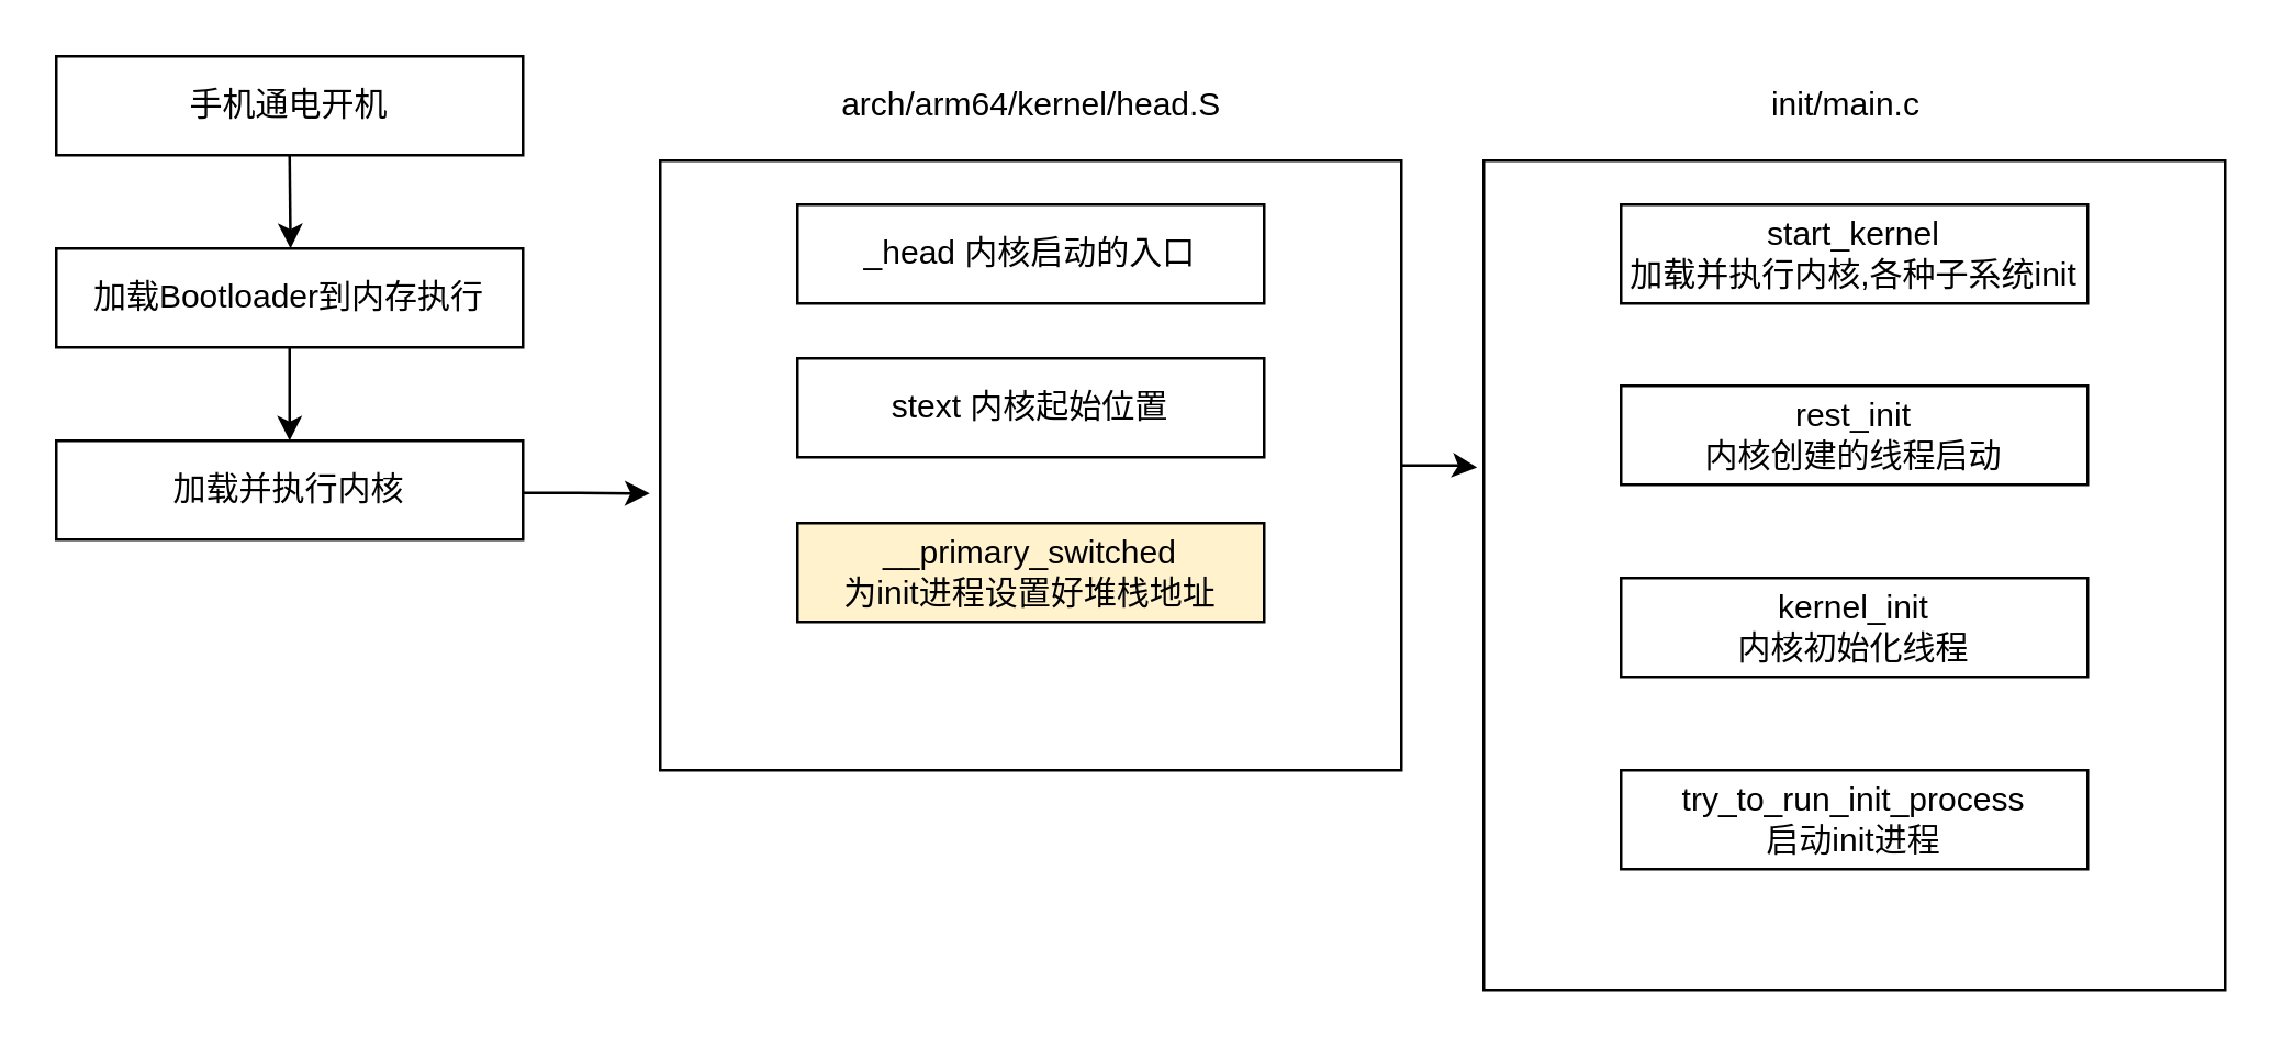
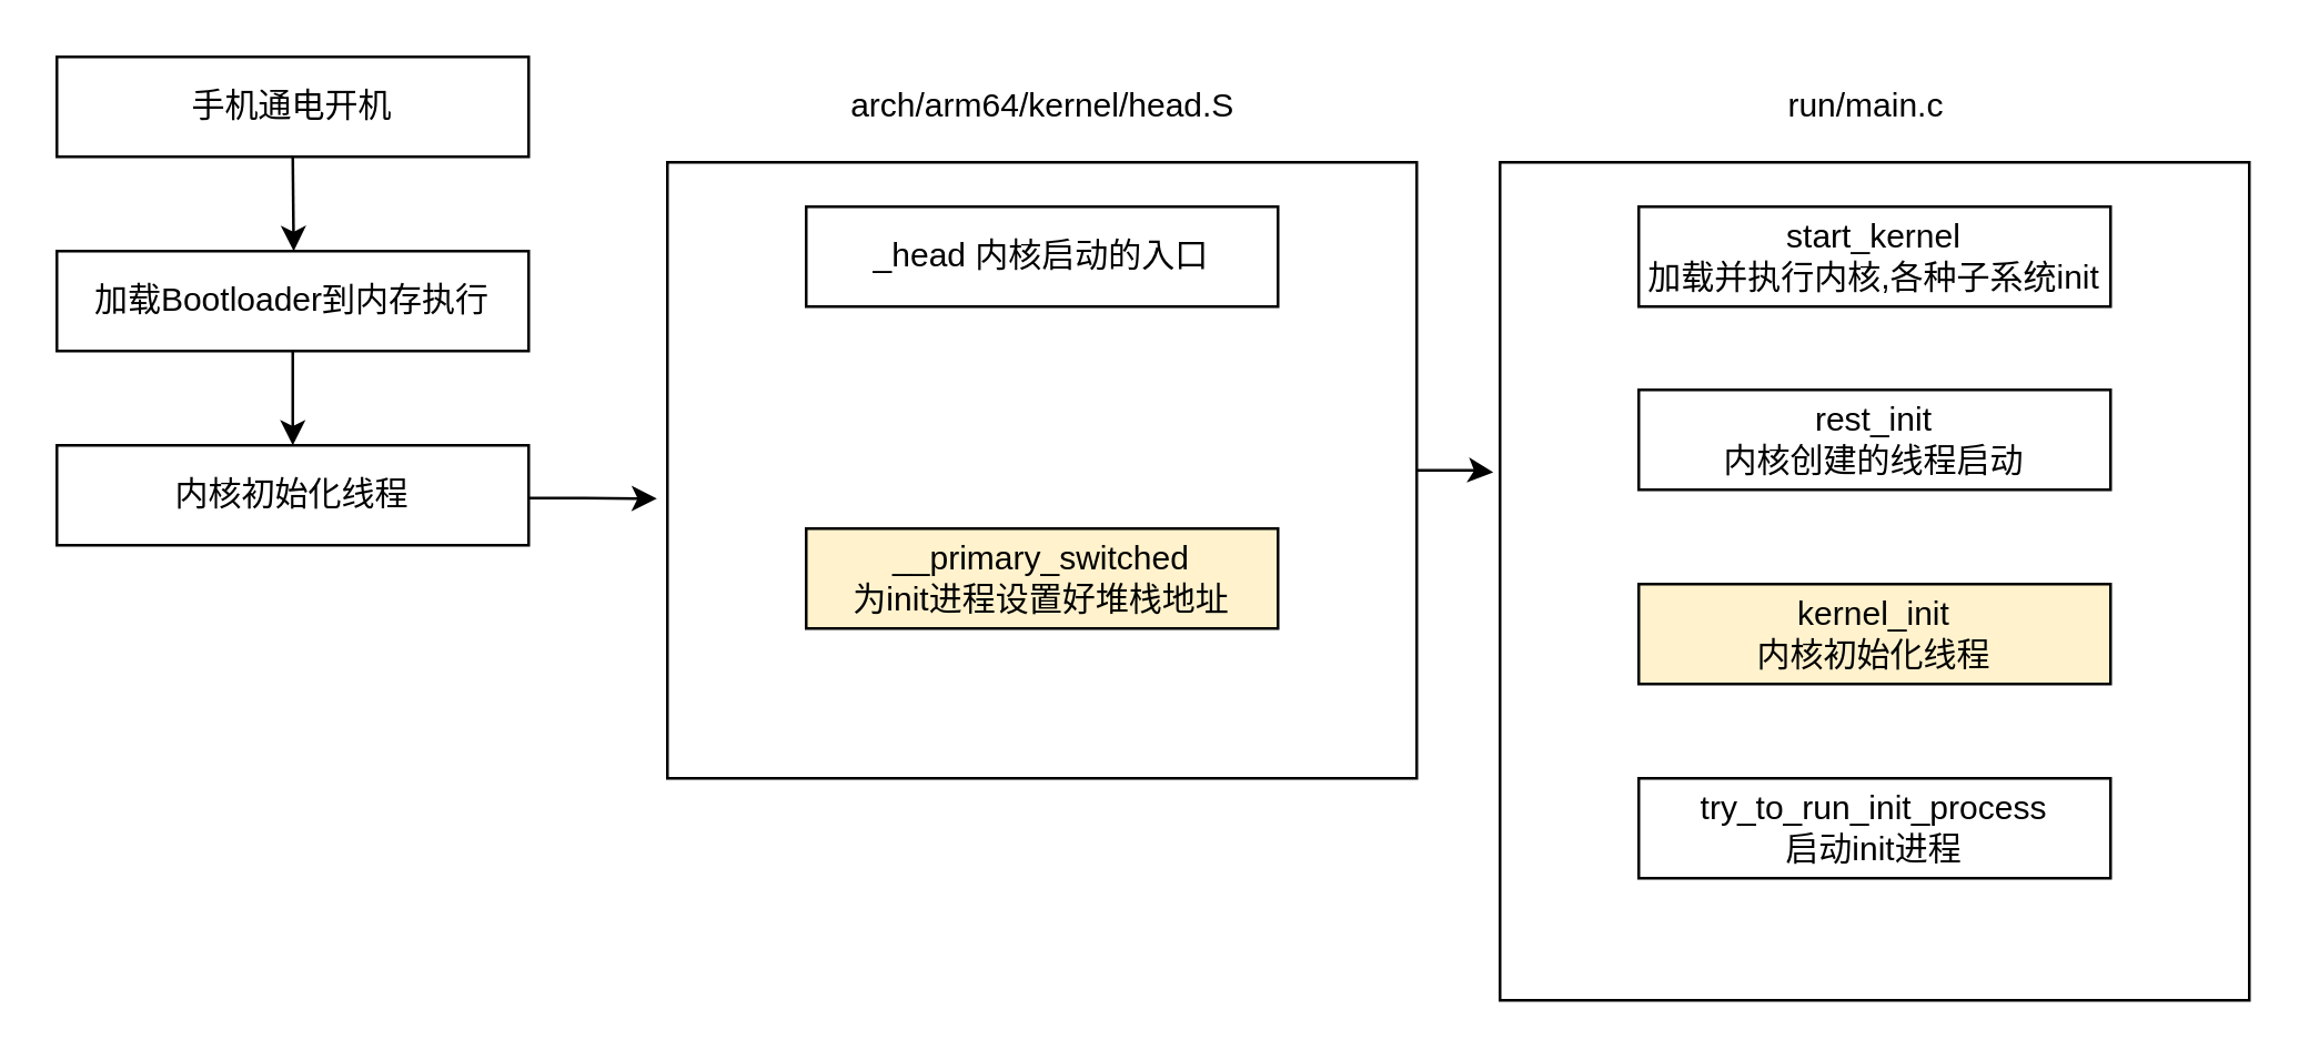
  <mxCell id="0" />
  <mxCell id="1" parent="0" />
  <mxCell id="2" style="edgeStyle=orthogonalEdgeStyle;rounded=0;orthogonalLoop=1;jettySize=auto;html=1;exitX=0.5;exitY=1;exitDx=0;exitDy=0;" edge="1" parent="1" source="3"><mxGeometry relative="1" as="geometry"><mxPoint x="105.333" y="90" as="targetPoint" /></mxGeometry></mxCell>
  <mxCell id="3" value="手机通电开机" style="rounded=0;whiteSpace=wrap;html=1;" vertex="1" parent="1"><mxGeometry x="20" y="20" width="170" height="36" as="geometry" /></mxCell>
  <mxCell id="4" value="" style="edgeStyle=orthogonalEdgeStyle;rounded=0;orthogonalLoop=1;jettySize=auto;html=1;" edge="1" parent="1" source="5" target="7"><mxGeometry relative="1" as="geometry" /></mxCell>
  <mxCell id="5" value="加载Bootloader到内存执行" style="rounded=0;whiteSpace=wrap;html=1;" vertex="1" parent="1"><mxGeometry x="20" y="90" width="170" height="36" as="geometry" /></mxCell>
  <mxCell id="6" value="" style="edgeStyle=orthogonalEdgeStyle;rounded=0;orthogonalLoop=1;jettySize=auto;html=1;entryX=-0.014;entryY=0.546;entryDx=0;entryDy=0;entryPerimeter=0;" edge="1" parent="1" source="7" target="9"><mxGeometry relative="1" as="geometry"><Array as="points"><mxPoint x="210" y="179" /><mxPoint x="210" y="179" /></Array></mxGeometry></mxCell>
- <mxCell id="7" value="加载并执行内核" style="rounded=0;whiteSpace=wrap;html=1;" vertex="1" parent="1"><mxGeometry x="20" y="160" width="170" height="36" as="geometry" /></mxCell>
+ <mxCell id="7" value="内核初始化线程" style="rounded=0;whiteSpace=wrap;html=1;" vertex="1" parent="1"><mxGeometry x="20" y="160" width="170" height="36" as="geometry" /></mxCell>
  <mxCell id="8" style="edgeStyle=orthogonalEdgeStyle;rounded=0;orthogonalLoop=1;jettySize=auto;html=1;entryX=-0.009;entryY=0.37;entryDx=0;entryDy=0;entryPerimeter=0;" edge="1" parent="1" source="9" target="15"><mxGeometry relative="1" as="geometry" /></mxCell>
  <mxCell id="9" value="" style="rounded=0;whiteSpace=wrap;html=1;" vertex="1" parent="1"><mxGeometry x="240" y="58" width="270" height="222" as="geometry" /></mxCell>
  <mxCell id="10" value="arch/arm64/kernel/head.S" style="text;html=1;align=center;verticalAlign=middle;resizable=0;points=[];autosize=1;" vertex="1" parent="1"><mxGeometry x="300" y="28" width="150" height="20" as="geometry" /></mxCell>
  <mxCell id="11" value="_head 内核启动的入口" style="rounded=0;whiteSpace=wrap;html=1;" vertex="1" parent="1"><mxGeometry x="290" y="74" width="170" height="36" as="geometry" /></mxCell>
- <mxCell id="12" value="stext 内核起始位置" style="rounded=0;whiteSpace=wrap;html=1;" vertex="1" parent="1"><mxGeometry x="290" y="130" width="170" height="36" as="geometry" /></mxCell>
  <mxCell id="13" value="__primary_switched&lt;br&gt;为init进程设置好堆栈地址" style="rounded=0;whiteSpace=wrap;html=1;fillColor=#fff2cc;" vertex="1" parent="1"><mxGeometry x="290" y="190" width="170" height="36" as="geometry" /></mxCell>
- <mxCell id="14" value="init/main.c&amp;nbsp;&amp;nbsp;" style="text;html=1;align=center;verticalAlign=middle;resizable=0;points=[];autosize=1;" vertex="1" parent="1"><mxGeometry x="635" y="28" width="80" height="20" as="geometry" /></mxCell>
+ <mxCell id="14" value="run/main.c&amp;nbsp;&amp;nbsp;" style="text;html=1;align=center;verticalAlign=middle;resizable=0;points=[];autosize=1;" vertex="1" parent="1"><mxGeometry x="635" y="28" width="80" height="20" as="geometry" /></mxCell>
  <mxCell id="15" value="" style="rounded=0;whiteSpace=wrap;html=1;" vertex="1" parent="1"><mxGeometry x="540" y="58" width="270" height="302" as="geometry" /></mxCell>
  <mxCell id="16" value="start_kernel&lt;br&gt;加载并执行内核,各种子系统init" style="rounded=0;whiteSpace=wrap;html=1;" vertex="1" parent="1"><mxGeometry x="590" y="74" width="170" height="36" as="geometry" /></mxCell>
  <mxCell id="17" value="rest_init&lt;br&gt;内核创建的线程启动" style="rounded=0;whiteSpace=wrap;html=1;" vertex="1" parent="1"><mxGeometry x="590" y="140" width="170" height="36" as="geometry" /></mxCell>
- <mxCell id="18" value="kernel_init&lt;br&gt;内核初始化线程" style="rounded=0;whiteSpace=wrap;html=1;" vertex="1" parent="1"><mxGeometry x="590" y="210" width="170" height="36" as="geometry" /></mxCell>
+ <mxCell id="18" value="kernel_init&lt;br&gt;内核初始化线程" style="rounded=0;whiteSpace=wrap;html=1;fillColor=#fff2cc;" vertex="1" parent="1"><mxGeometry x="590" y="210" width="170" height="36" as="geometry" /></mxCell>
  <mxCell id="19" value="try_to_run_init_process&lt;br&gt;启动init进程" style="rounded=0;whiteSpace=wrap;html=1;" vertex="1" parent="1"><mxGeometry x="590" y="280" width="170" height="36" as="geometry" /></mxCell>
